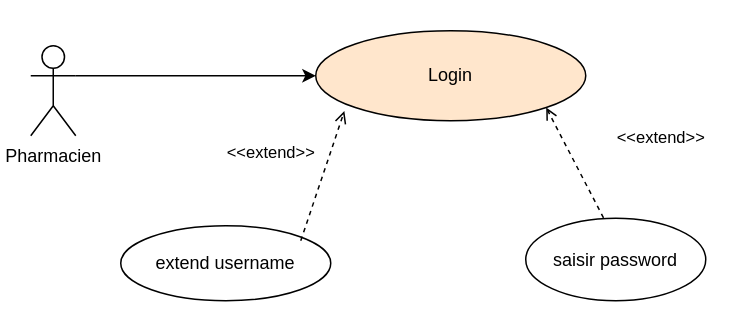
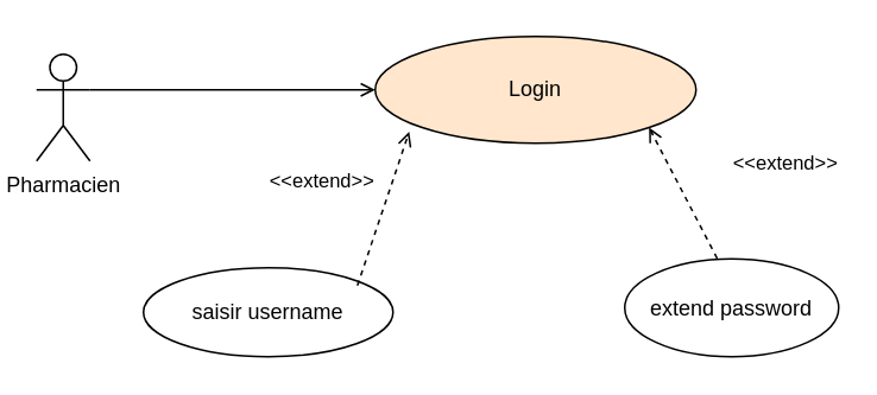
  <mxCell id="0" />
  <mxCell id="1" parent="0" />
  <mxCell id="2" value="&lt;div&gt;Pharmacien&lt;/div&gt;" style="shape=umlActor;verticalLabelPosition=bottom;verticalAlign=top;html=1;outlineConnect=0;" vertex="1" parent="1"><mxGeometry x="20" y="30" width="30" height="60" as="geometry" /></mxCell>
  <mxCell id="3" value="Login" style="ellipse;whiteSpace=wrap;html=1;fillColor=#ffe6cc;" vertex="1" parent="1"><mxGeometry x="210" y="20" width="180" height="60" as="geometry" /></mxCell>
- <mxCell id="4" value="" style="endArrow=classic;html=1;exitX=1;exitY=0.333;exitDx=0;exitDy=0;exitPerimeter=0;" edge="1" parent="1" source="2" target="3"><mxGeometry width="50" height="50" relative="1" as="geometry"><mxPoint x="260" y="190" as="sourcePoint" /><mxPoint x="310" y="140" as="targetPoint" /></mxGeometry></mxCell>
- <mxCell id="5" value="extend username" style="ellipse;whiteSpace=wrap;html=1;" vertex="1" parent="1"><mxGeometry x="80" y="150" width="140" height="50" as="geometry" /></mxCell>
- <mxCell id="6" value="saisir password" style="ellipse;whiteSpace=wrap;html=1;" vertex="1" parent="1"><mxGeometry x="350" y="145" width="120" height="55" as="geometry" /></mxCell>
+ <mxCell id="4" value="" style="endArrow=open;html=1;exitX=1;exitY=0.333;exitDx=0;exitDy=0;exitPerimeter=0;" edge="1" parent="1" source="2" target="3"><mxGeometry width="50" height="50" relative="1" as="geometry"><mxPoint x="260" y="190" as="sourcePoint" /><mxPoint x="310" y="140" as="targetPoint" /></mxGeometry></mxCell>
+ <mxCell id="5" value="saisir username" style="ellipse;whiteSpace=wrap;html=1;" vertex="1" parent="1"><mxGeometry x="80" y="150" width="140" height="50" as="geometry" /></mxCell>
+ <mxCell id="6" value="extend password" style="ellipse;whiteSpace=wrap;html=1;" vertex="1" parent="1"><mxGeometry x="350" y="145" width="120" height="55" as="geometry" /></mxCell>
  <mxCell id="7" value="&amp;lt;&amp;lt;extend&amp;gt;&amp;gt;" style="html=1;verticalAlign=bottom;labelBackgroundColor=none;endArrow=open;endFill=0;dashed=1;entryX=0.106;entryY=0.893;entryDx=0;entryDy=0;entryPerimeter=0;" edge="1" parent="1" target="3"><mxGeometry x="-0.101" y="35" width="160" relative="1" as="geometry"><mxPoint x="200" y="160" as="sourcePoint" /><mxPoint x="360" y="160" as="targetPoint" /><mxPoint as="offset" /></mxGeometry></mxCell>
  <mxCell id="8" value="&amp;lt;&amp;lt;extend&amp;gt;&amp;gt;" style="html=1;verticalAlign=bottom;labelBackgroundColor=none;endArrow=open;endFill=0;dashed=1;entryX=1;entryY=1;entryDx=0;entryDy=0;exitX=0.432;exitY=-0.004;exitDx=0;exitDy=0;exitPerimeter=0;" edge="1" parent="1" source="6" target="3"><mxGeometry x="-0.465" y="-55" width="160" relative="1" as="geometry"><mxPoint x="210" y="170" as="sourcePoint" /><mxPoint x="239" y="84" as="targetPoint" /><mxPoint x="-1" as="offset" /></mxGeometry></mxCell>
